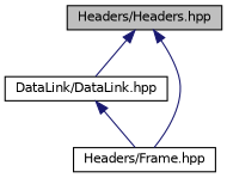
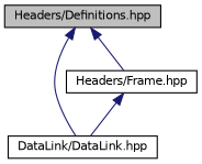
  digraph {
    node [color=black fillcolor=white fontname=Helvetica fontsize=10 shape=record style=filled]
    edge [color=midnightblue dir=back fontname=Helvetica fontsize=10 labelfontname=Helvetica labelfontsize=10 style=solid]
-   n1 [fillcolor=grey75 fontcolor=black height=0.2 label="Headers/Headers.hpp" width=0.4]
+   n1 [fillcolor=grey75 fontcolor=black height=0.2 label="Headers/Definitions.hpp" width=0.4]
    n2 [height=0.2 label="DataLink/DataLink.hpp" width=0.4]
    n3 [height=0.2 label="Headers/Frame.hpp" width=0.4]
    n1 -> n2
    n1 -> n3
-   n2 -> n3
+   n3 -> n2
  }
